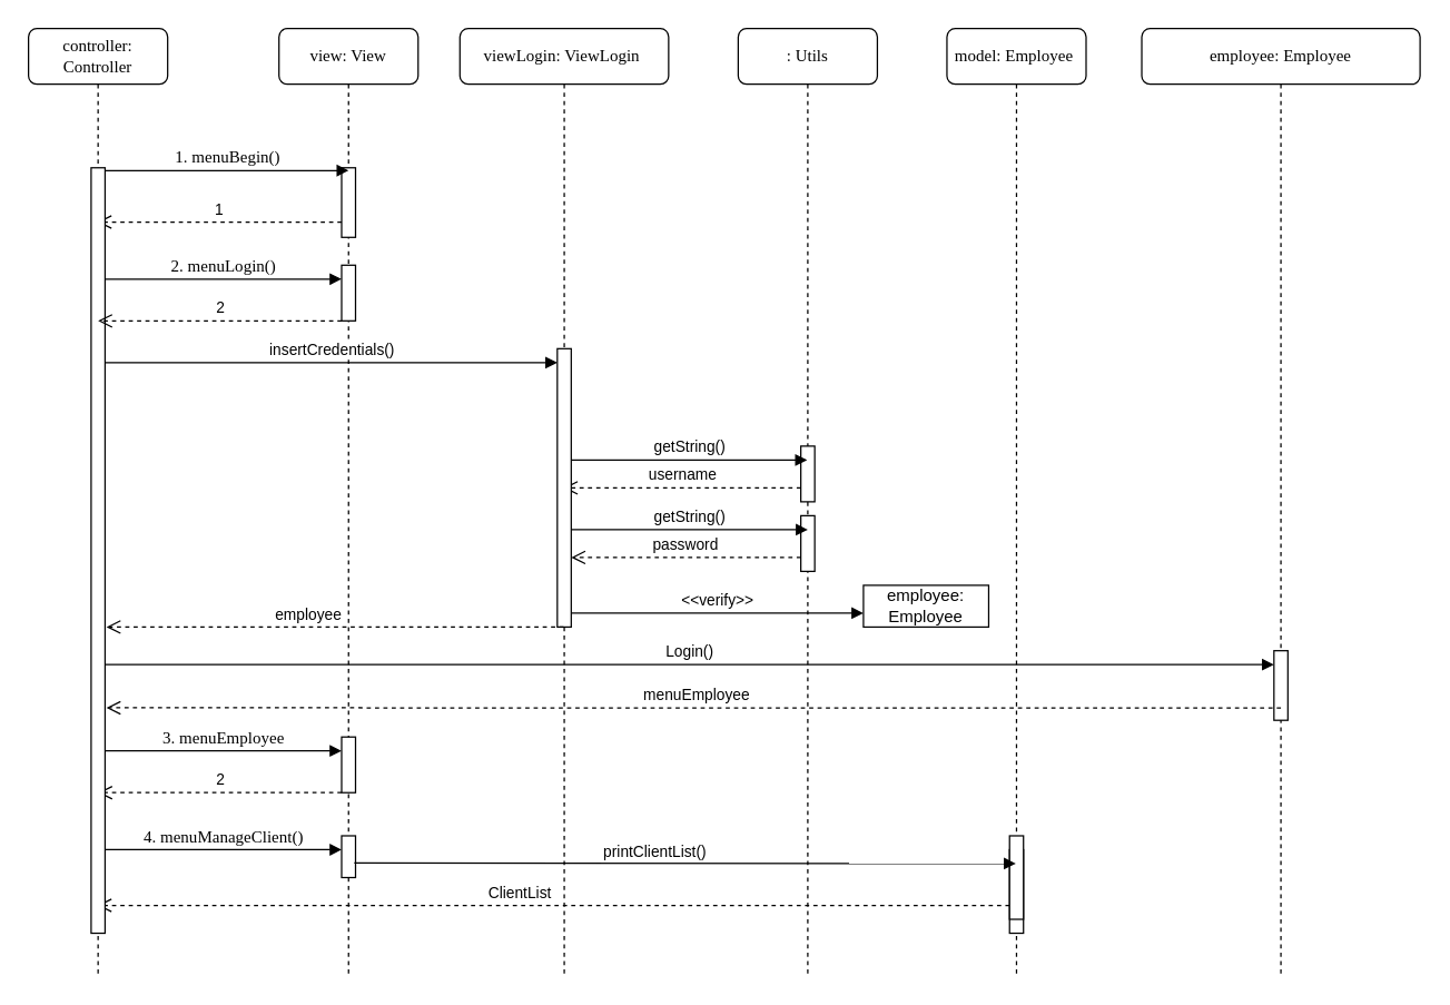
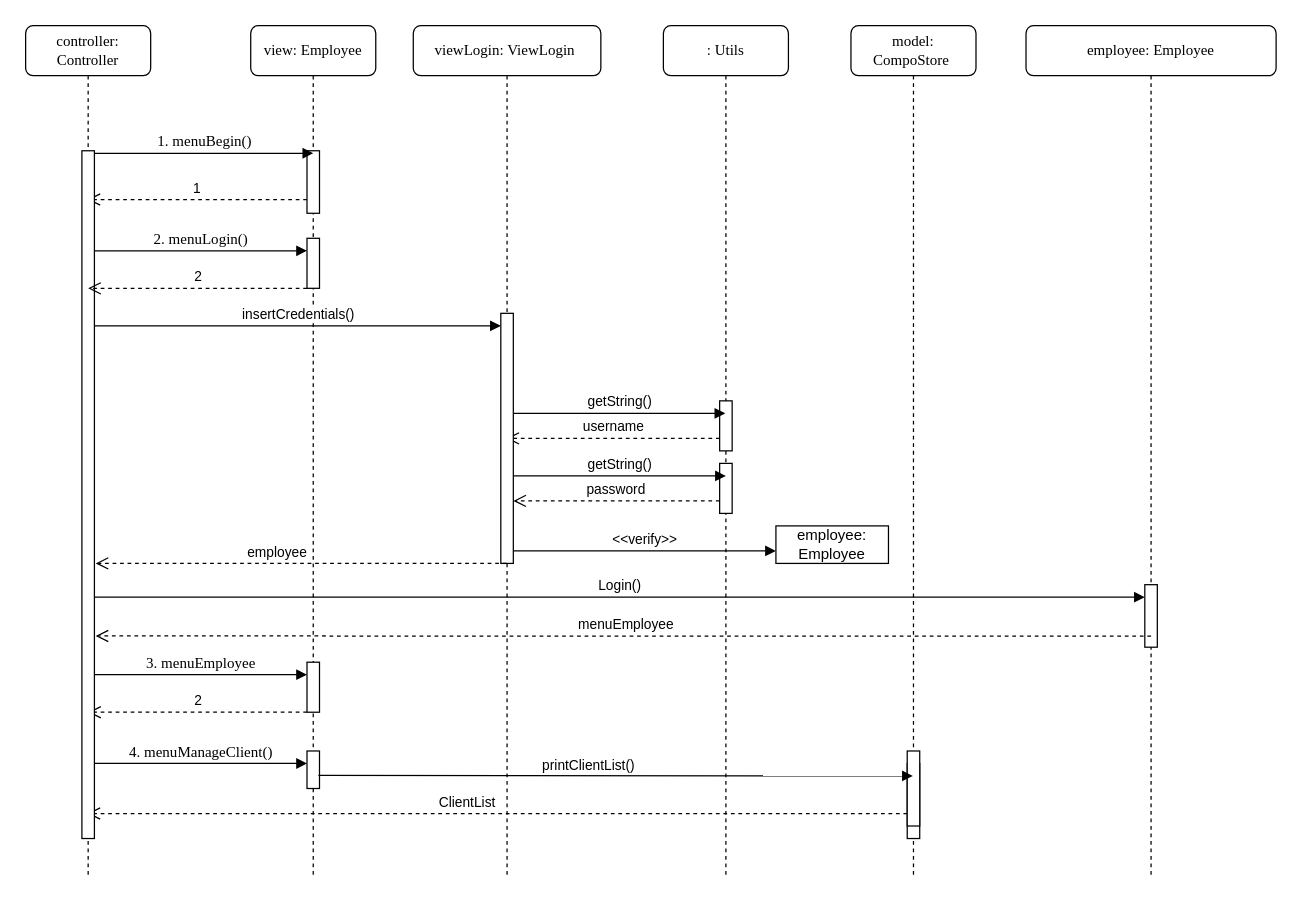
  <mxCell id="0" />
  <mxCell id="1" parent="0" />
- <mxCell id="2" value="view: View" style="shape=umlLifeline;perimeter=lifelinePerimeter;whiteSpace=wrap;html=1;container=1;collapsible=0;recursiveResize=0;outlineConnect=0;rounded=1;shadow=0;comic=0;labelBackgroundColor=none;strokeWidth=1;fontFamily=Verdana;fontSize=12;align=center;" parent="1" vertex="1"><mxGeometry x="200" y="20" width="100" height="680" as="geometry" /></mxCell>
+ <mxCell id="2" value="view: Employee" style="shape=umlLifeline;perimeter=lifelinePerimeter;whiteSpace=wrap;html=1;container=1;collapsible=0;recursiveResize=0;outlineConnect=0;rounded=1;shadow=0;comic=0;labelBackgroundColor=none;strokeWidth=1;fontFamily=Verdana;fontSize=12;align=center;" parent="1" vertex="1"><mxGeometry x="200" y="20" width="100" height="680" as="geometry" /></mxCell>
  <mxCell id="3" value="" style="html=1;points=[];perimeter=orthogonalPerimeter;rounded=0;shadow=0;comic=0;labelBackgroundColor=none;strokeWidth=1;fontFamily=Verdana;fontSize=12;align=center;" parent="2" vertex="1"><mxGeometry x="45" y="100" width="10" height="50" as="geometry" /></mxCell>
  <mxCell id="4" value="1" style="html=1;verticalAlign=bottom;endArrow=open;dashed=1;endSize=8;edgeStyle=elbowEdgeStyle;elbow=vertical;curved=0;rounded=0;" parent="2" target="19" edge="1"><mxGeometry relative="1" as="geometry"><mxPoint x="45" y="139" as="sourcePoint" /><mxPoint x="-35" y="139" as="targetPoint" /></mxGeometry></mxCell>
  <mxCell id="5" value="" style="html=1;points=[];perimeter=orthogonalPerimeter;rounded=0;shadow=0;comic=0;labelBackgroundColor=none;strokeWidth=1;fontFamily=Verdana;fontSize=12;align=center;" parent="2" vertex="1"><mxGeometry x="45" y="170" width="10" height="40" as="geometry" /></mxCell>
  <mxCell id="6" value="" style="html=1;points=[];perimeter=orthogonalPerimeter;rounded=0;shadow=0;comic=0;labelBackgroundColor=none;strokeWidth=1;fontFamily=Verdana;fontSize=12;align=center;" parent="2" vertex="1"><mxGeometry x="45" y="509" width="10" height="40" as="geometry" /></mxCell>
  <mxCell id="7" value="2" style="html=1;verticalAlign=bottom;endArrow=open;dashed=1;endSize=8;edgeStyle=elbowEdgeStyle;elbow=vertical;curved=0;rounded=0;" parent="2" edge="1"><mxGeometry relative="1" as="geometry"><mxPoint x="45" y="549" as="sourcePoint" /><mxPoint x="-130" y="549" as="targetPoint" /><mxPoint x="1" as="offset" /></mxGeometry></mxCell>
  <mxCell id="8" value="3. menuEmployee" style="html=1;verticalAlign=bottom;endArrow=block;labelBackgroundColor=none;fontFamily=Verdana;fontSize=12;edgeStyle=elbowEdgeStyle;elbow=vertical;" parent="2" edge="1"><mxGeometry relative="1" as="geometry"><mxPoint x="-125" y="519" as="sourcePoint" /><mxPoint x="45" y="519" as="targetPoint" /><Array as="points" /><mxPoint as="offset" /></mxGeometry></mxCell>
  <mxCell id="9" value="" style="html=1;points=[];perimeter=orthogonalPerimeter;rounded=0;shadow=0;comic=0;labelBackgroundColor=none;strokeWidth=1;fontFamily=Verdana;fontSize=12;align=center;" parent="2" vertex="1"><mxGeometry x="45" y="580" width="10" height="30" as="geometry" /></mxCell>
  <mxCell id="10" value="4. menuManageClient()" style="html=1;verticalAlign=bottom;endArrow=block;labelBackgroundColor=none;fontFamily=Verdana;fontSize=12;edgeStyle=elbowEdgeStyle;elbow=vertical;entryX=0.5;entryY=0.25;entryDx=0;entryDy=0;entryPerimeter=0;" parent="2" edge="1"><mxGeometry x="0.029" relative="1" as="geometry"><mxPoint x="-130" y="590" as="sourcePoint" /><mxPoint x="45" y="590" as="targetPoint" /><Array as="points"><mxPoint x="15" y="590" /></Array><mxPoint as="offset" /></mxGeometry></mxCell>
  <mxCell id="11" value="ClientList" style="html=1;verticalAlign=bottom;endArrow=open;dashed=1;endSize=8;edgeStyle=elbowEdgeStyle;elbow=vertical;curved=0;rounded=0;" parent="2" target="19" edge="1"><mxGeometry x="0.074" relative="1" as="geometry"><mxPoint x="525" y="630" as="sourcePoint" /><mxPoint x="50" y="630" as="targetPoint" /><Array as="points"><mxPoint x="245" y="630" /></Array><mxPoint as="offset" /></mxGeometry></mxCell>
  <mxCell id="12" value=": Utils" style="shape=umlLifeline;perimeter=lifelinePerimeter;whiteSpace=wrap;html=1;container=1;collapsible=0;recursiveResize=0;outlineConnect=0;rounded=1;shadow=0;comic=0;labelBackgroundColor=none;strokeWidth=1;fontFamily=Verdana;fontSize=12;align=center;" parent="1" vertex="1"><mxGeometry x="530" y="20" width="100" height="680" as="geometry" /></mxCell>
  <mxCell id="13" value="" style="html=1;points=[];perimeter=orthogonalPerimeter;outlineConnect=0;targetShapes=umlLifeline;portConstraint=eastwest;newEdgeStyle={&quot;edgeStyle&quot;:&quot;elbowEdgeStyle&quot;,&quot;elbow&quot;:&quot;vertical&quot;,&quot;curved&quot;:0,&quot;rounded&quot;:0};" parent="12" vertex="1"><mxGeometry x="45" y="300" width="10" height="40" as="geometry" /></mxCell>
  <mxCell id="14" value="username" style="html=1;verticalAlign=bottom;endArrow=open;dashed=1;endSize=8;edgeStyle=elbowEdgeStyle;elbow=vertical;curved=0;rounded=0;" parent="12" target="26" edge="1"><mxGeometry relative="1" as="geometry"><mxPoint x="45" y="330" as="sourcePoint" /><mxPoint x="-35" y="330" as="targetPoint" /></mxGeometry></mxCell>
  <mxCell id="15" value="" style="html=1;points=[];perimeter=orthogonalPerimeter;outlineConnect=0;targetShapes=umlLifeline;portConstraint=eastwest;newEdgeStyle={&quot;edgeStyle&quot;:&quot;elbowEdgeStyle&quot;,&quot;elbow&quot;:&quot;vertical&quot;,&quot;curved&quot;:0,&quot;rounded&quot;:0};" parent="12" vertex="1"><mxGeometry x="45" y="350" width="10" height="40" as="geometry" /></mxCell>
- <mxCell id="16" value="model: Employee&amp;nbsp;" style="shape=umlLifeline;perimeter=lifelinePerimeter;whiteSpace=wrap;html=1;container=1;collapsible=0;recursiveResize=0;outlineConnect=0;rounded=1;shadow=0;comic=0;labelBackgroundColor=none;strokeWidth=1;fontFamily=Verdana;fontSize=12;align=center;" parent="1" vertex="1"><mxGeometry x="680" y="20" width="100" height="680" as="geometry" /></mxCell>
+ <mxCell id="16" value="model: CompoStore&amp;nbsp;" style="shape=umlLifeline;perimeter=lifelinePerimeter;whiteSpace=wrap;html=1;container=1;collapsible=0;recursiveResize=0;outlineConnect=0;rounded=1;shadow=0;comic=0;labelBackgroundColor=none;strokeWidth=1;fontFamily=Verdana;fontSize=12;align=center;" parent="1" vertex="1"><mxGeometry x="680" y="20" width="100" height="680" as="geometry" /></mxCell>
  <mxCell id="17" value="" style="html=1;points=[];perimeter=orthogonalPerimeter;rounded=0;shadow=0;comic=0;labelBackgroundColor=none;strokeWidth=1;fontFamily=Verdana;fontSize=12;align=center;" parent="16" vertex="1"><mxGeometry x="45" y="590" width="10" height="60" as="geometry" /></mxCell>
  <mxCell id="18" value="" style="html=1;points=[];perimeter=orthogonalPerimeter;rounded=0;shadow=0;comic=0;labelBackgroundColor=none;strokeWidth=1;fontFamily=Verdana;fontSize=12;align=center;" parent="16" vertex="1"><mxGeometry x="45" y="580" width="10" height="60" as="geometry" /></mxCell>
  <mxCell id="19" value="controller: Controller" style="shape=umlLifeline;perimeter=lifelinePerimeter;whiteSpace=wrap;html=1;container=1;collapsible=0;recursiveResize=0;outlineConnect=0;rounded=1;shadow=0;comic=0;labelBackgroundColor=none;strokeWidth=1;fontFamily=Verdana;fontSize=12;align=center;" parent="1" vertex="1"><mxGeometry x="20" y="20" width="100" height="680" as="geometry" /></mxCell>
  <mxCell id="20" value="" style="html=1;points=[];perimeter=orthogonalPerimeter;rounded=0;shadow=0;comic=0;labelBackgroundColor=none;strokeWidth=1;fontFamily=Verdana;fontSize=12;align=center;" parent="19" vertex="1"><mxGeometry x="45" y="100" width="10" height="550" as="geometry" /></mxCell>
  <mxCell id="21" value="insertCredentials()" style="html=1;verticalAlign=bottom;endArrow=block;edgeStyle=elbowEdgeStyle;elbow=vertical;curved=0;rounded=0;" parent="19" target="27" edge="1"><mxGeometry width="80" relative="1" as="geometry"><mxPoint x="55" y="240" as="sourcePoint" /><mxPoint x="135" y="240" as="targetPoint" /></mxGeometry></mxCell>
  <mxCell id="22" value="Login()" style="html=1;verticalAlign=bottom;endArrow=block;edgeStyle=elbowEdgeStyle;elbow=vertical;curved=0;rounded=0;" parent="19" target="31" edge="1"><mxGeometry x="0.001" width="80" relative="1" as="geometry"><mxPoint x="55" y="457" as="sourcePoint" /><mxPoint x="890" y="457" as="targetPoint" /><mxPoint as="offset" /></mxGeometry></mxCell>
  <mxCell id="23" value="1. menuBegin()" style="html=1;verticalAlign=bottom;endArrow=block;labelBackgroundColor=none;fontFamily=Verdana;fontSize=12;edgeStyle=elbowEdgeStyle;elbow=vertical;entryX=0.5;entryY=0.043;entryDx=0;entryDy=0;entryPerimeter=0;" parent="1" source="20" target="3" edge="1"><mxGeometry relative="1" as="geometry"><mxPoint x="140" y="130" as="sourcePoint" /><mxPoint x="200" y="130" as="targetPoint" /><Array as="points" /></mxGeometry></mxCell>
  <mxCell id="24" value="2" style="html=1;verticalAlign=bottom;endArrow=open;dashed=1;endSize=8;edgeStyle=elbowEdgeStyle;elbow=vertical;curved=0;rounded=0;" parent="1" edge="1"><mxGeometry relative="1" as="geometry"><mxPoint x="245" y="230" as="sourcePoint" /><mxPoint x="70" y="230" as="targetPoint" /><mxPoint x="1" as="offset" /></mxGeometry></mxCell>
  <mxCell id="25" value="2. menuLogin()" style="html=1;verticalAlign=bottom;endArrow=block;labelBackgroundColor=none;fontFamily=Verdana;fontSize=12;edgeStyle=elbowEdgeStyle;elbow=vertical;" parent="1" edge="1"><mxGeometry relative="1" as="geometry"><mxPoint x="75" y="200" as="sourcePoint" /><mxPoint x="245" y="200" as="targetPoint" /><Array as="points" /><mxPoint as="offset" /></mxGeometry></mxCell>
  <mxCell id="26" value="viewLogin: ViewLogin&amp;nbsp;" style="shape=umlLifeline;perimeter=lifelinePerimeter;whiteSpace=wrap;html=1;container=1;collapsible=0;recursiveResize=0;outlineConnect=0;rounded=1;shadow=0;comic=0;labelBackgroundColor=none;strokeWidth=1;fontFamily=Verdana;fontSize=12;align=center;" parent="1" vertex="1"><mxGeometry x="330" y="20" width="150" height="680" as="geometry" /></mxCell>
  <mxCell id="27" value="" style="html=1;points=[];perimeter=orthogonalPerimeter;outlineConnect=0;targetShapes=umlLifeline;portConstraint=eastwest;newEdgeStyle={&quot;edgeStyle&quot;:&quot;elbowEdgeStyle&quot;,&quot;elbow&quot;:&quot;vertical&quot;,&quot;curved&quot;:0,&quot;rounded&quot;:0};" parent="26" vertex="1"><mxGeometry x="70" y="230" width="10" height="200" as="geometry" /></mxCell>
  <mxCell id="28" value="getString()" style="html=1;verticalAlign=bottom;endArrow=block;edgeStyle=elbowEdgeStyle;elbow=vertical;curved=0;rounded=0;" parent="26" target="12" edge="1"><mxGeometry x="0.003" width="80" relative="1" as="geometry"><mxPoint x="80" y="310" as="sourcePoint" /><mxPoint x="160" y="320" as="targetPoint" /><Array as="points"><mxPoint x="200" y="310" /></Array><mxPoint as="offset" /></mxGeometry></mxCell>
  <mxCell id="29" value="&amp;lt;&amp;lt;verify&amp;gt;&amp;gt;" style="html=1;verticalAlign=bottom;endArrow=block;edgeStyle=elbowEdgeStyle;elbow=vertical;curved=0;rounded=0;" parent="26" edge="1"><mxGeometry width="80" relative="1" as="geometry"><mxPoint x="80" y="420" as="sourcePoint" /><mxPoint x="290" y="420" as="targetPoint" /></mxGeometry></mxCell>
  <mxCell id="30" value="employee: Employee" style="shape=umlLifeline;perimeter=lifelinePerimeter;whiteSpace=wrap;html=1;container=1;collapsible=0;recursiveResize=0;outlineConnect=0;rounded=1;shadow=0;comic=0;labelBackgroundColor=none;strokeWidth=1;fontFamily=Verdana;fontSize=12;align=center;" parent="1" vertex="1"><mxGeometry x="820" y="20" width="200" height="680" as="geometry" /></mxCell>
  <mxCell id="31" value="" style="html=1;points=[];perimeter=orthogonalPerimeter;outlineConnect=0;targetShapes=umlLifeline;portConstraint=eastwest;newEdgeStyle={&quot;edgeStyle&quot;:&quot;elbowEdgeStyle&quot;,&quot;elbow&quot;:&quot;vertical&quot;,&quot;curved&quot;:0,&quot;rounded&quot;:0};" parent="30" vertex="1"><mxGeometry x="95" y="447" width="10" height="50" as="geometry" /></mxCell>
  <mxCell id="32" value="employee: Employee" style="html=1;whiteSpace=wrap;" parent="1" vertex="1"><mxGeometry x="620" y="420" width="90" height="30" as="geometry" /></mxCell>
  <mxCell id="33" value="getString()" style="html=1;verticalAlign=bottom;endArrow=block;edgeStyle=elbowEdgeStyle;elbow=vertical;curved=0;rounded=0;" parent="1" edge="1"><mxGeometry x="0.003" width="80" relative="1" as="geometry"><mxPoint x="410" y="380" as="sourcePoint" /><mxPoint x="580" y="380" as="targetPoint" /><Array as="points"><mxPoint x="530" y="380" /></Array><mxPoint as="offset" /></mxGeometry></mxCell>
  <mxCell id="34" value="password" style="html=1;verticalAlign=bottom;endArrow=open;dashed=1;endSize=8;edgeStyle=elbowEdgeStyle;elbow=vertical;curved=0;rounded=0;" parent="1" source="15" edge="1"><mxGeometry relative="1" as="geometry"><mxPoint x="570" y="400" as="sourcePoint" /><mxPoint x="410" y="400" as="targetPoint" /></mxGeometry></mxCell>
  <mxCell id="35" value="menuEmployee" style="html=1;verticalAlign=bottom;endArrow=open;dashed=1;endSize=8;edgeStyle=elbowEdgeStyle;elbow=vertical;curved=0;rounded=0;entryX=1.1;entryY=0.94;entryDx=0;entryDy=0;entryPerimeter=0;exitX=0.5;exitY=0.824;exitDx=0;exitDy=0;exitPerimeter=0;" parent="1" source="31" edge="1"><mxGeometry x="-0.005" relative="1" as="geometry"><mxPoint x="910" y="508" as="sourcePoint" /><mxPoint x="76" y="508.2" as="targetPoint" /><mxPoint as="offset" /></mxGeometry></mxCell>
  <mxCell id="36" value="employee" style="html=1;verticalAlign=bottom;endArrow=open;dashed=1;endSize=8;edgeStyle=elbowEdgeStyle;elbow=vertical;curved=0;rounded=0;" parent="1" source="26" edge="1"><mxGeometry x="0.123" relative="1" as="geometry"><mxPoint x="145" y="450" as="sourcePoint" /><mxPoint x="76" y="450" as="targetPoint" /><Array as="points"><mxPoint x="350" y="450" /></Array><mxPoint as="offset" /></mxGeometry></mxCell>
  <mxCell id="37" value="" style="html=1;verticalAlign=bottom;endArrow=block;labelBackgroundColor=none;fontFamily=Verdana;fontSize=12;edgeStyle=elbowEdgeStyle;elbow=vertical;exitX=0.911;exitY=0.648;exitDx=0;exitDy=0;exitPerimeter=0;" parent="1" source="9" target="16" edge="1"><mxGeometry x="0.157" y="29" relative="1" as="geometry"><mxPoint x="260" y="620" as="sourcePoint" /><mxPoint x="690" y="620" as="targetPoint" /><Array as="points"><mxPoint x="260" y="620" /><mxPoint x="410" y="620" /></Array><mxPoint as="offset" /></mxGeometry></mxCell>
  <mxCell id="38" value="printClientList()" style="edgeLabel;html=1;align=center;verticalAlign=middle;resizable=0;points=[];" parent="37" vertex="1" connectable="0"><mxGeometry x="-0.812" y="1" relative="1" as="geometry"><mxPoint x="171" y="-8" as="offset" /></mxGeometry></mxCell>
